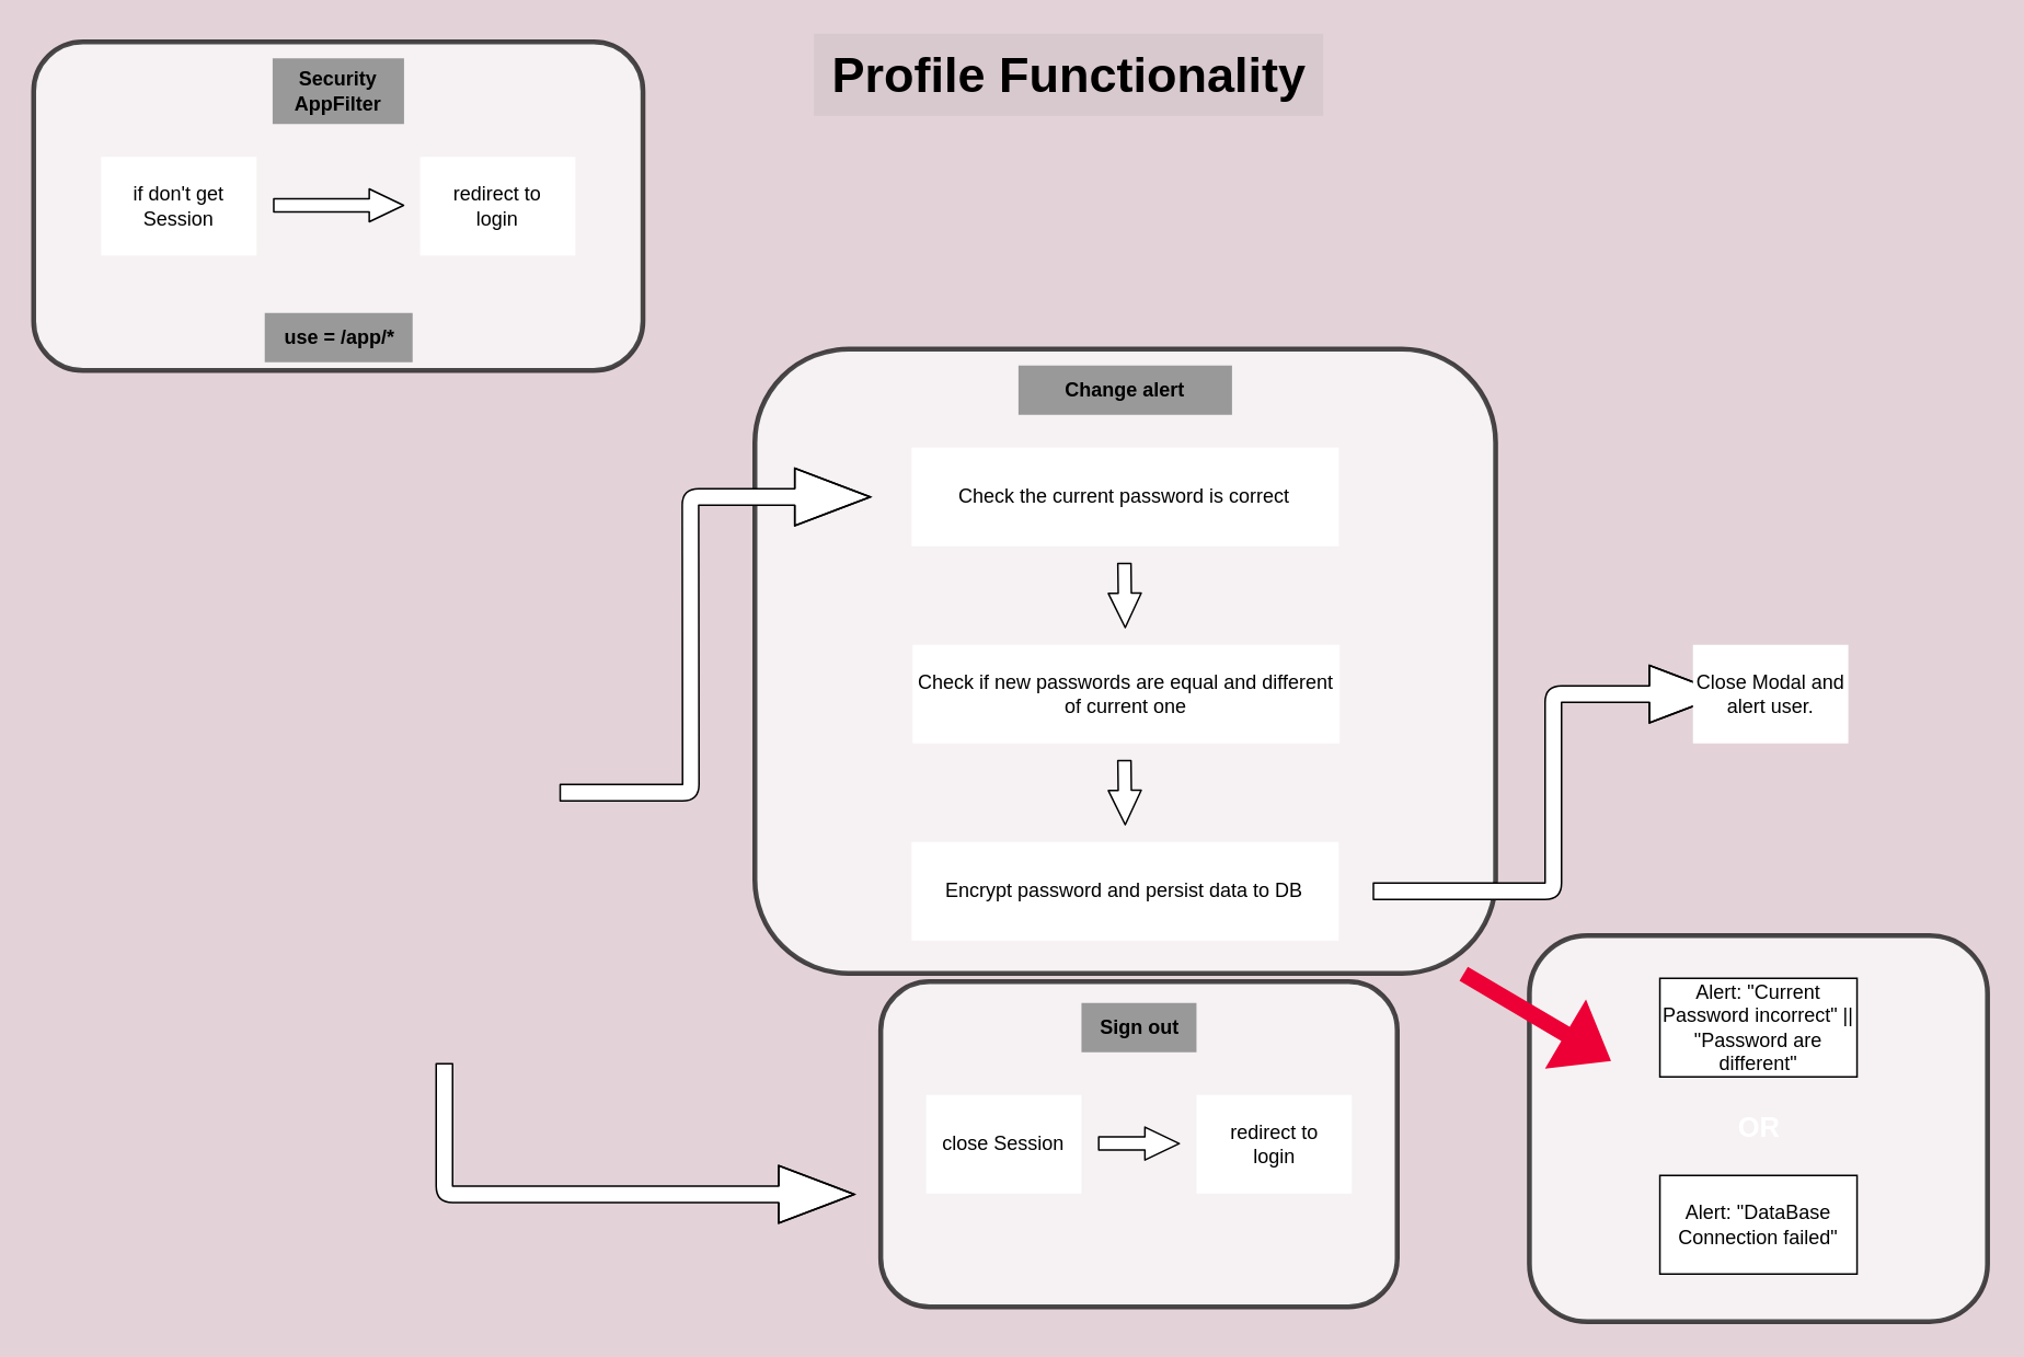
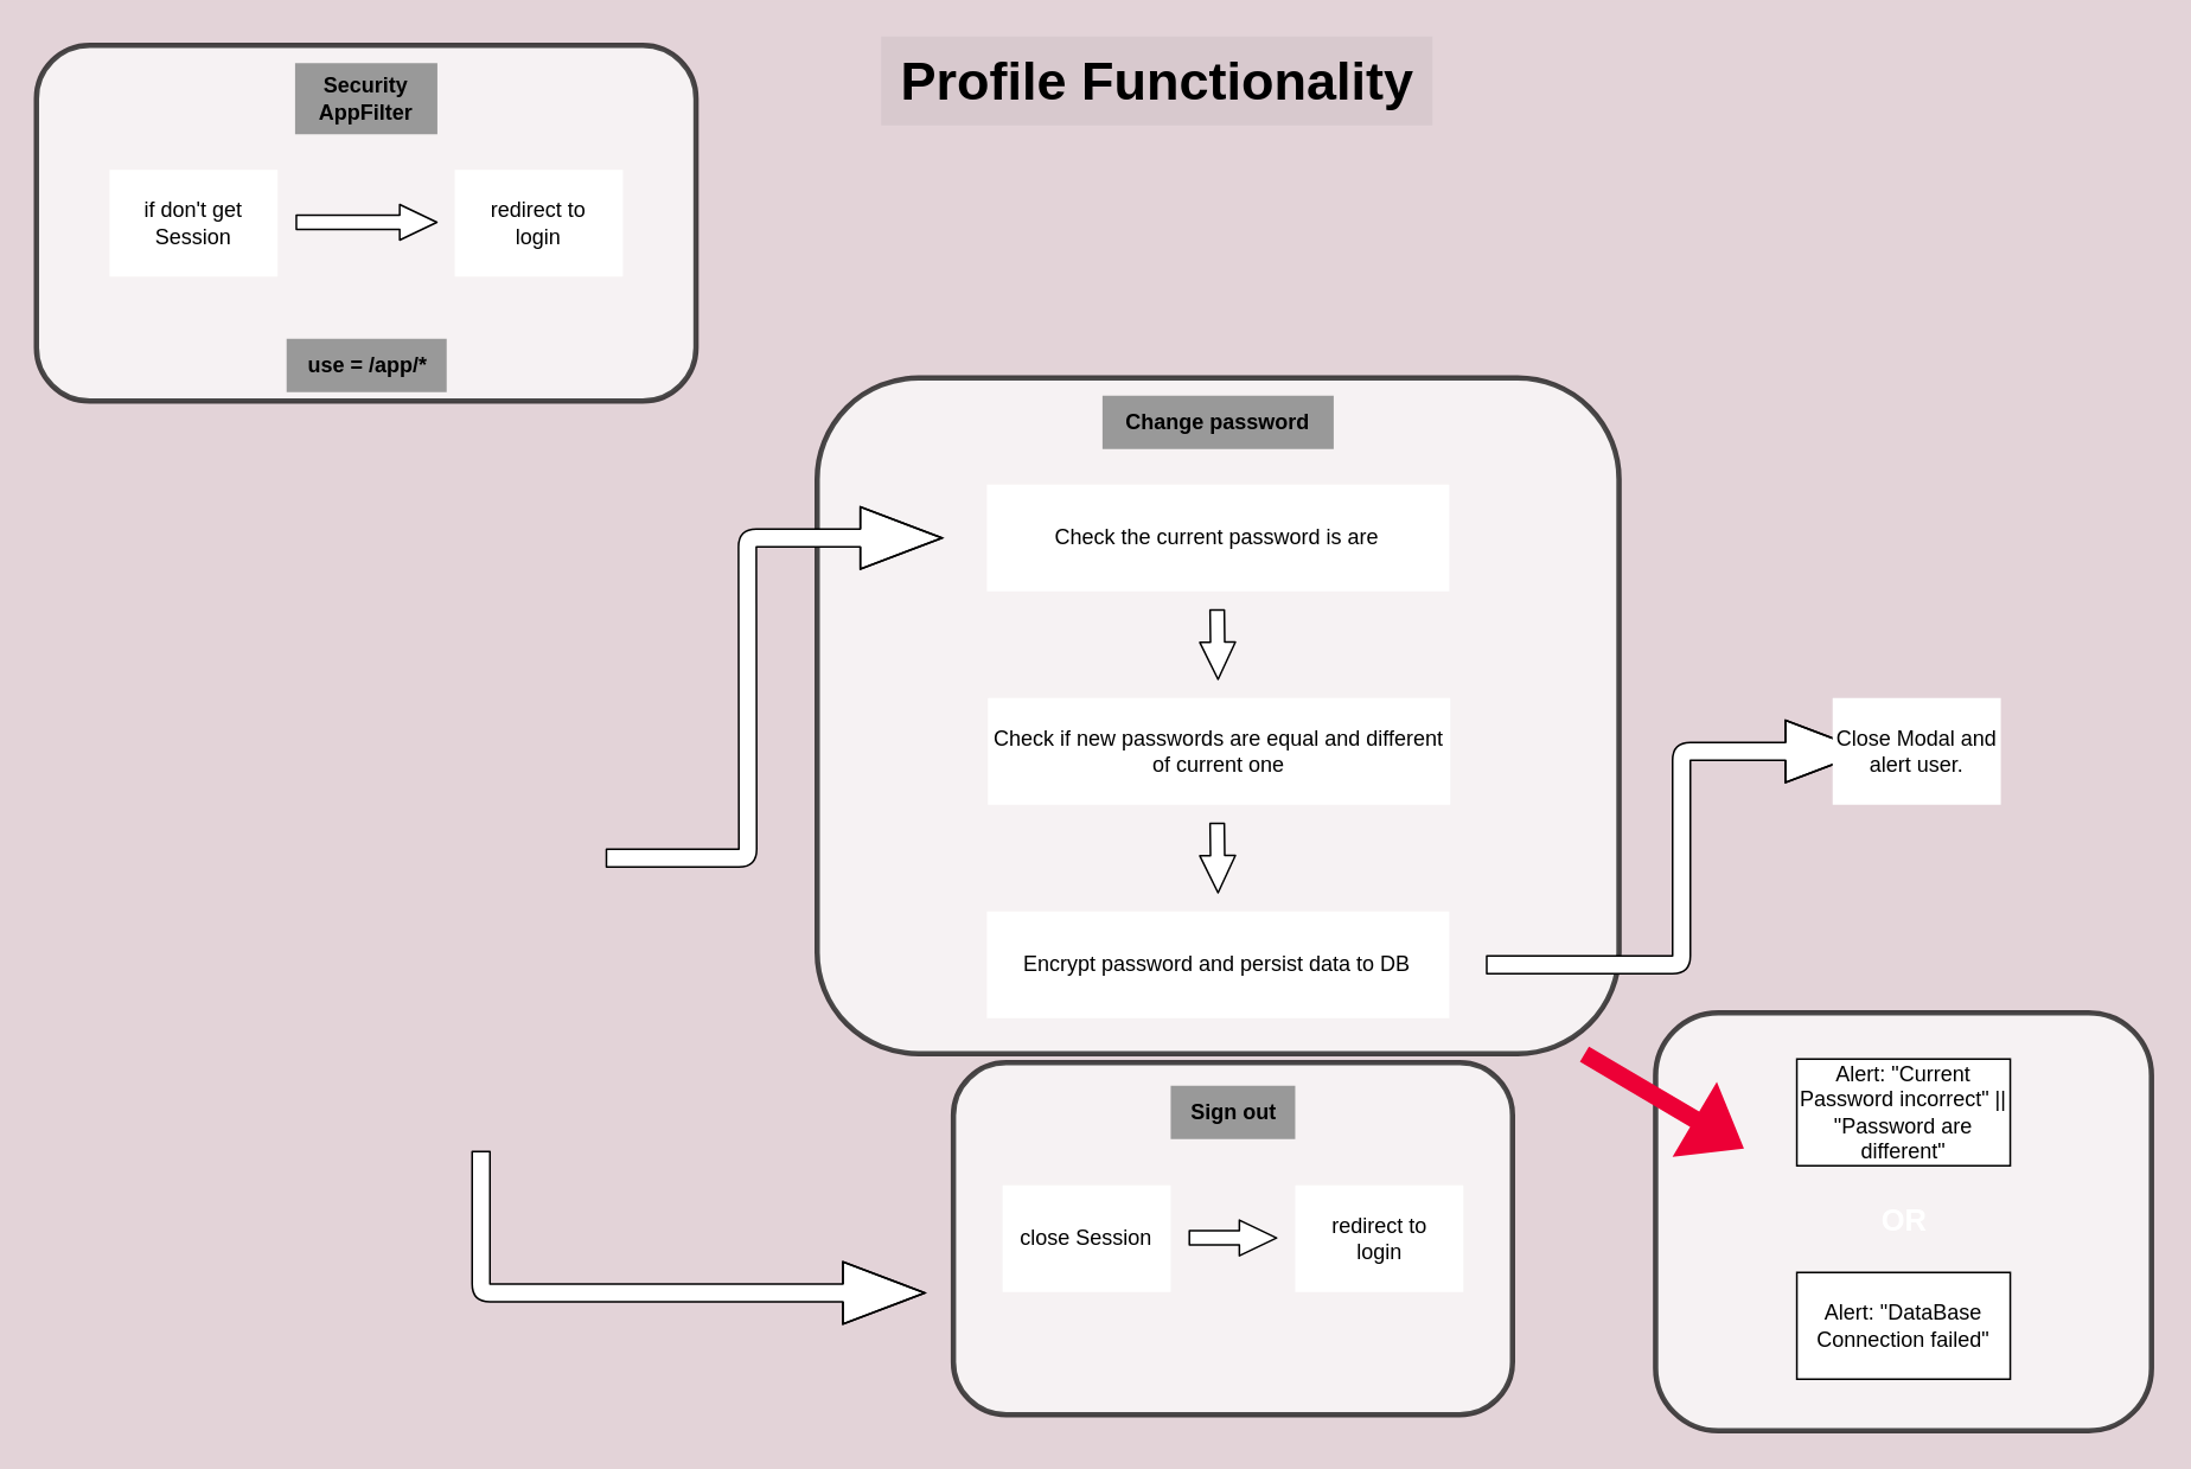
  <mxCell id="0" />
  <mxCell id="1" parent="0" />
  <mxCell id="2" value="&lt;font style=&quot;font-size: 30px;&quot; color=&quot;#000000&quot;&gt;Profile Functionality&lt;br&gt;&lt;/font&gt;" style="text;html=1;align=center;verticalAlign=middle;resizable=0;points=[];autosize=1;strokeColor=none;fillColor=#d8c9ce;shadow=0;strokeWidth=3;fontStyle=1" parent="1" vertex="1"><mxGeometry x="495" y="20" width="310" height="50" as="geometry" /></mxCell>
  <mxCell id="3" value="" style="rounded=1;whiteSpace=wrap;html=1;shadow=0;strokeWidth=3;fontColor=#000000;opacity=70;" parent="1" vertex="1"><mxGeometry x="20" y="25" width="370.87" height="200" as="geometry" /></mxCell>
  <mxCell id="4" value="&lt;b&gt;Security&lt;br&gt;AppFilter&lt;br&gt;&lt;/b&gt;" style="text;html=1;align=center;verticalAlign=middle;resizable=0;points=[];autosize=1;strokeColor=none;fillColor=#999999;fontColor=#000000;labelBackgroundColor=none;labelBorderColor=none;" parent="1" vertex="1"><mxGeometry x="165.44" y="35" width="80" height="40" as="geometry" /></mxCell>
  <mxCell id="5" value="if don't get Session" style="rounded=0;whiteSpace=wrap;html=1;strokeColor=none;strokeWidth=4;" parent="1" vertex="1"><mxGeometry x="61.09" y="95" width="94.56" height="60" as="geometry" /></mxCell>
  <mxCell id="6" value="" style="shape=flexArrow;endArrow=classic;html=1;fillColor=default;endWidth=11;endSize=6.63;width=8;" parent="1" edge="1"><mxGeometry width="50" height="50" relative="1" as="geometry"><mxPoint x="165.65" y="124.5" as="sourcePoint" /><mxPoint x="245.65" y="124.5" as="targetPoint" /></mxGeometry></mxCell>
  <mxCell id="7" value="redirect to&lt;br&gt;login" style="rounded=0;whiteSpace=wrap;html=1;strokeColor=none;strokeWidth=4;" parent="1" vertex="1"><mxGeometry x="255.21" y="95" width="94.56" height="60" as="geometry" /></mxCell>
  <mxCell id="8" value="&lt;b&gt;use = /app/*&lt;br&gt;&lt;/b&gt;" style="text;html=1;align=center;verticalAlign=middle;resizable=0;points=[];autosize=1;strokeColor=none;fillColor=#999999;fontColor=#000000;labelBackgroundColor=none;labelBorderColor=none;" parent="1" vertex="1"><mxGeometry x="160.65" y="190" width="90" height="30" as="geometry" /></mxCell>
  <mxCell id="9" value="" style="rounded=1;whiteSpace=wrap;html=1;shadow=0;strokeWidth=3;fontColor=#000000;opacity=70;" parent="1" vertex="1"><mxGeometry x="459" y="212" width="450.87" height="380" as="geometry" /></mxCell>
- <mxCell id="10" value="Check the current password is correct" style="rounded=0;whiteSpace=wrap;html=1;strokeColor=none;strokeWidth=4;" parent="1" vertex="1"><mxGeometry x="554.43" y="272" width="260" height="60" as="geometry" /></mxCell>
+ <mxCell id="10" value="Check the current password is are" style="rounded=0;whiteSpace=wrap;html=1;strokeColor=none;strokeWidth=4;" parent="1" vertex="1"><mxGeometry x="554.43" y="272" width="260" height="60" as="geometry" /></mxCell>
  <mxCell id="11" value="" style="shape=flexArrow;endArrow=classic;html=1;fillColor=default;endWidth=11;endSize=6.63;width=8;" parent="1" edge="1"><mxGeometry width="50" height="50" relative="1" as="geometry"><mxPoint x="683.93" y="342" as="sourcePoint" /><mxPoint x="684.43" y="382" as="targetPoint" /></mxGeometry></mxCell>
  <mxCell id="12" value="" style="shape=flexArrow;endArrow=classic;html=1;fillColor=default;endWidth=11;endSize=6.63;width=8;" parent="1" edge="1"><mxGeometry width="50" height="50" relative="1" as="geometry"><mxPoint x="683.93" y="462" as="sourcePoint" /><mxPoint x="684.43" y="502" as="targetPoint" /></mxGeometry></mxCell>
  <mxCell id="13" value="Check if new passwords are equal and different of current one" style="rounded=0;whiteSpace=wrap;html=1;strokeColor=none;strokeWidth=4;" parent="1" vertex="1"><mxGeometry x="555" y="392" width="260" height="60" as="geometry" /></mxCell>
  <mxCell id="14" value="Encrypt password and persist data to DB" style="rounded=0;whiteSpace=wrap;html=1;strokeColor=none;strokeWidth=4;" parent="1" vertex="1"><mxGeometry x="554.43" y="512" width="260" height="60" as="geometry" /></mxCell>
- <mxCell id="15" value="&lt;b&gt;Change alert&lt;br&gt;&lt;/b&gt;" style="text;html=1;align=center;verticalAlign=middle;resizable=0;points=[];autosize=1;strokeColor=none;fillColor=#999999;fontColor=#000000;labelBackgroundColor=none;labelBorderColor=none;" parent="1" vertex="1"><mxGeometry x="619.43" y="222" width="130" height="30" as="geometry" /></mxCell>
+ <mxCell id="15" value="&lt;b&gt;Change password&lt;br&gt;&lt;/b&gt;" style="text;html=1;align=center;verticalAlign=middle;resizable=0;points=[];autosize=1;strokeColor=none;fillColor=#999999;fontColor=#000000;labelBackgroundColor=none;labelBorderColor=none;" parent="1" vertex="1"><mxGeometry x="619.43" y="222" width="130" height="30" as="geometry" /></mxCell>
  <mxCell id="16" value="" style="shape=flexArrow;endArrow=classic;html=1;fillColor=default;endWidth=24;endSize=15;" parent="1" edge="1"><mxGeometry width="50" height="50" relative="1" as="geometry"><mxPoint x="340" y="482" as="sourcePoint" /><mxPoint x="529.77" y="302" as="targetPoint" /><Array as="points"><mxPoint x="420" y="482" /><mxPoint x="419.77" y="302" /></Array></mxGeometry></mxCell>
  <mxCell id="17" value="" style="shape=flexArrow;endArrow=classic;html=1;fillColor=default;endWidth=24;endSize=15;" parent="1" edge="1"><mxGeometry width="50" height="50" relative="1" as="geometry"><mxPoint x="835" y="542" as="sourcePoint" /><mxPoint x="1050" y="422" as="targetPoint" /><Array as="points"><mxPoint x="945" y="542" /><mxPoint x="945" y="422" /></Array></mxGeometry></mxCell>
  <mxCell id="18" value="Close Modal and alert user." style="rounded=0;whiteSpace=wrap;html=1;strokeColor=none;strokeWidth=4;" parent="1" vertex="1"><mxGeometry x="1030" y="392" width="94.56" height="60" as="geometry" /></mxCell>
  <mxCell id="19" value="" style="rounded=1;whiteSpace=wrap;html=1;shadow=0;strokeWidth=3;fontColor=#000000;opacity=70;" parent="1" vertex="1"><mxGeometry x="930.46" y="569" width="278.83" height="235" as="geometry" /></mxCell>
  <mxCell id="20" value="" style="shape=flexArrow;endArrow=classic;html=1;fillColor=#ED0036;strokeColor=none;endWidth=38;endSize=10.4;" parent="1" edge="1"><mxGeometry width="50" height="50" relative="1" as="geometry"><mxPoint x="890" y="592" as="sourcePoint" /><mxPoint x="980.57" y="645.5" as="targetPoint" /></mxGeometry></mxCell>
  <mxCell id="21" value="Alert: &quot;Current Password incorrect&quot; || &quot;Password are different&quot;" style="rounded=0;whiteSpace=wrap;html=1;" parent="1" vertex="1"><mxGeometry x="1009.87" y="595" width="120" height="60" as="geometry" /></mxCell>
  <mxCell id="22" value="OR" style="text;html=1;align=center;verticalAlign=middle;resizable=0;points=[];autosize=1;strokeColor=none;fillColor=none;fontStyle=1;fontColor=#FFFFFF;fontSize=17;" parent="1" vertex="1"><mxGeometry x="1044.87" y="671.5" width="50" height="30" as="geometry" /></mxCell>
  <mxCell id="23" value="Alert: &quot;DataBase Connection failed&quot;" style="rounded=0;whiteSpace=wrap;html=1;" parent="1" vertex="1"><mxGeometry x="1009.88" y="715" width="120" height="60" as="geometry" /></mxCell>
  <mxCell id="24" value="" style="shape=flexArrow;endArrow=classic;html=1;fillColor=default;endWidth=24;endSize=15;" parent="1" edge="1"><mxGeometry width="50" height="50" relative="1" as="geometry"><mxPoint x="270" y="646.5" as="sourcePoint" /><mxPoint x="520" y="726.5" as="targetPoint" /><Array as="points"><mxPoint x="270" y="726.5" /></Array></mxGeometry></mxCell>
  <mxCell id="25" value="&lt;span style=&quot;color: rgba(0, 0, 0, 0); font-family: monospace; font-size: 0px; text-align: start;&quot;&gt;%3CmxGraphModel%3E%3Croot%3E%3CmxCell%20id%3D%220%22%2F%3E%3CmxCell%20id%3D%221%22%20parent%3D%220%22%2F%3E%3CmxCell%20id%3D%222%22%20value%3D%22redirect%20to%26lt%3Bbr%26gt%3Bsign%20in%22%20style%3D%22rounded%3D0%3BwhiteSpace%3Dwrap%3Bhtml%3D1%3BstrokeColor%3Dnone%3BstrokeWidth%3D4%3B%22%20vertex%3D%221%22%20parent%3D%221%22%3E%3CmxGeometry%20x%3D%22537.15%22%20y%3D%22595%22%20width%3D%2294.56%22%20height%3D%2260%22%20as%3D%22geometry%22%2F%3E%3C%2FmxCell%3E%3C%2Froot%3E%3C%2FmxGraphModel%3E&lt;/span&gt;" style="rounded=1;whiteSpace=wrap;html=1;shadow=0;strokeWidth=3;fontColor=#000000;opacity=70;" parent="1" vertex="1"><mxGeometry x="535.6" y="597" width="314.4" height="198" as="geometry" /></mxCell>
  <mxCell id="26" value="&lt;b&gt;Sign out&lt;br&gt;&lt;/b&gt;" style="text;html=1;align=center;verticalAlign=middle;resizable=0;points=[];autosize=1;strokeColor=none;fillColor=#999999;fontColor=#000000;labelBackgroundColor=none;labelBorderColor=none;" parent="1" vertex="1"><mxGeometry x="657.8" y="610" width="70" height="30" as="geometry" /></mxCell>
  <mxCell id="27" value="close Session" style="rounded=0;whiteSpace=wrap;html=1;strokeColor=none;strokeWidth=4;" parent="1" vertex="1"><mxGeometry x="563.24" y="666" width="94.56" height="60" as="geometry" /></mxCell>
  <mxCell id="28" value="" style="shape=flexArrow;endArrow=classic;html=1;fillColor=default;endWidth=11;endSize=6.63;width=8;" parent="1" edge="1"><mxGeometry width="50" height="50" relative="1" as="geometry"><mxPoint x="667.8" y="695.58" as="sourcePoint" /><mxPoint x="717.8" y="695.58" as="targetPoint" /></mxGeometry></mxCell>
  <mxCell id="29" value="redirect to&lt;br&gt;login" style="rounded=0;whiteSpace=wrap;html=1;strokeColor=none;strokeWidth=4;" parent="1" vertex="1"><mxGeometry x="727.8" y="666" width="94.56" height="60" as="geometry" /></mxCell>
